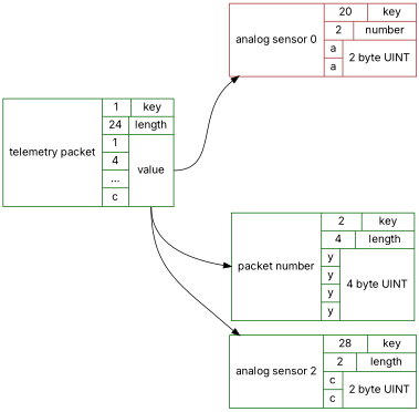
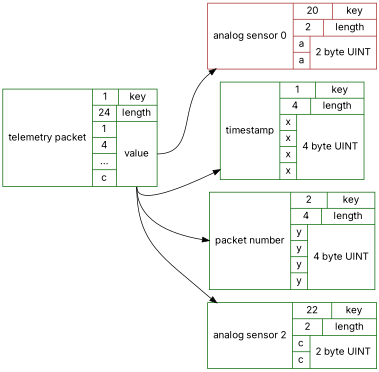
  digraph {
    fontname=Inter
    rankdir=LR
    ranksep=1
    node [color=darkgreen fontname=Inter shape=record]
    edge [fontname=Inter tailport="V:s"]
    n1 [height=.1 label="{telemetry packet|{ {1|key} | {24|length} | {{1|4|…|c} | <V>value}}}"]
+   n2 [height=.1 label="{timestamp|{ {1|key} | {4|length} | {{x|x|x|x} | 4 byte UINT}}}"]
    n3 [height=.1 label="{packet number|{ {2|key} | {4|length} | {{y|y|y|y} | 4 byte UINT}}}"]
-   n4 [color=brown height=.1 label="{analog sensor 0|{ {20|key} | {2|number} | {{a|a} | 2 byte UINT}}}"]
-   n5 [height=.1 label="{analog sensor 2|{ {28|key} | {2|length} | {{c|c} | 2 byte UINT}}}"]
+   n4 [color=brown height=.1 label="{analog sensor 0|{ {20|key} | {2|length} | {{a|a} | 2 byte UINT}}}"]
+   n5 [height=.1 label="{analog sensor 2|{ {22|key} | {2|length} | {{c|c} | 2 byte UINT}}}"]
+   n1 -> n2
    n1 -> n3
    n1 -> n4 [tailport=V]
    n1 -> n5
  }
